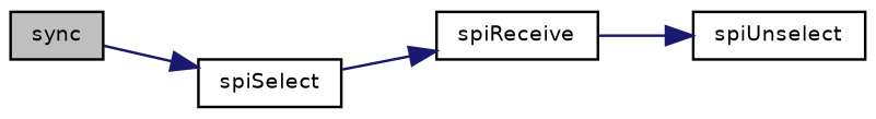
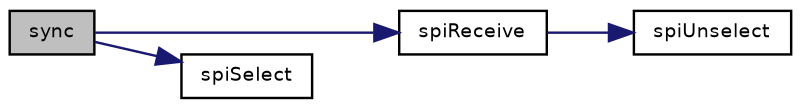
  digraph {
    rankdir=LR
    node [color=black fontname=Helvetica fontsize=8 shape=record]
    edge [color=midnightblue fontname=Helvetica fontsize=8 labelfontname=Helvetica labelfontsize=8 style=solid]
    n1 [fillcolor=grey75 fontcolor=black height=0.2 label=sync style=filled width=0.4]
    n2 [height=0.2 label=spiReceive width=0.4]
    n3 [height=0.2 label=spiSelect width=0.4]
    n4 [height=0.2 label=spiUnselect width=0.4]
-   n3 -> n2
+   n1 -> n2
    n1 -> n3
    n2 -> n4
  }
